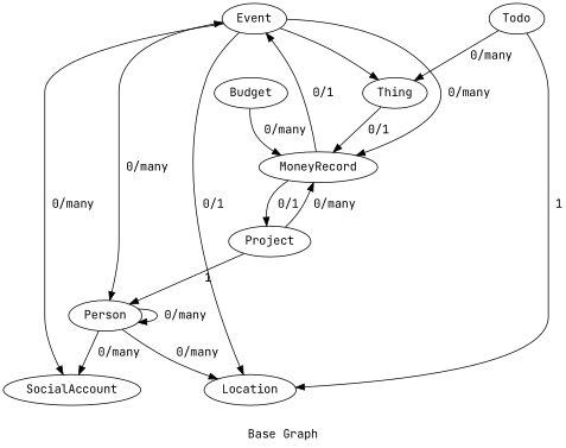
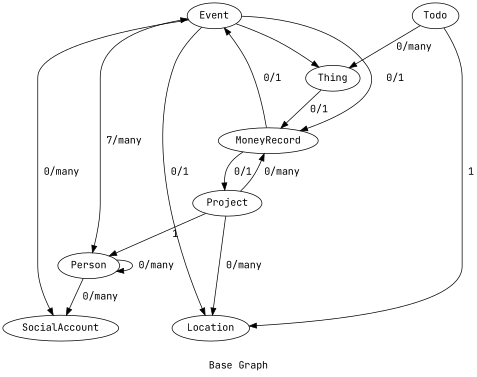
  strict digraph {
    fontname="JetBrains Mono"
    label="Base Graph"
    node [fontname="JetBrains Mono"]
    edge [fontname="JetBrains Mono"]
    Event
    SocialAccount
    Person
    MoneyRecord
    Location
    Thing
    Project
-   Budget
    Todo
    Event -> SocialAccount [label=" 0/many"]
-   Event -> Person [dir=both label=" 0/many"]
-   Event -> MoneyRecord [label=" 0/many"]
+   Event -> Person [dir=both label=" 7/many"]
+   Event -> MoneyRecord [label=" 0/1"]
    Event -> Location [label=" 0/1"]
    Event -> Thing [lable=" 0/many"]
    Person -> SocialAccount [label=" 0/many"]
    Person -> Person [label=" 0/many"]
-   Person -> Location [label=" 0/many"]
+   Project -> Location [label=" 0/many"]
    MoneyRecord -> Event [label=" 0/1"]
    MoneyRecord -> Project [label=" 0/1"]
    Thing -> MoneyRecord [label=" 0/1"]
    Project -> Person [label=" 1"]
    Project -> MoneyRecord [label=" 0/many"]
-   Budget -> MoneyRecord [label=" 0/many"]
    Todo -> Location [label=" 1"]
    Todo -> Thing [label=" 0/many"]
  }
